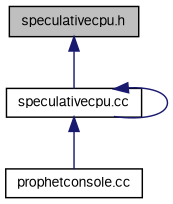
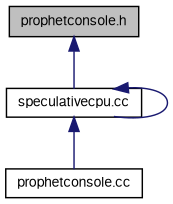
  digraph {
    node [color=black fillcolor=white fontname=FreeSans fontsize=10 shape=record style=filled]
    edge [color=midnightblue dir=back fontname=FreeSans fontsize=10 labelfontname=FreeSans labelfontsize=10 style=solid]
-   n1 [fillcolor=grey75 fontcolor=black height=0.2 label="speculativecpu.h" width=0.4]
+   n1 [fillcolor=grey75 fontcolor=black height=0.2 label="prophetconsole.h" width=0.4]
    n2 [height=0.2 label="speculativecpu.cc" width=0.4]
    n3 [height=0.2 label="prophetconsole.cc" width=0.4]
    n1 -> n2
    n2 -> n2
    n2 -> n3
  }
